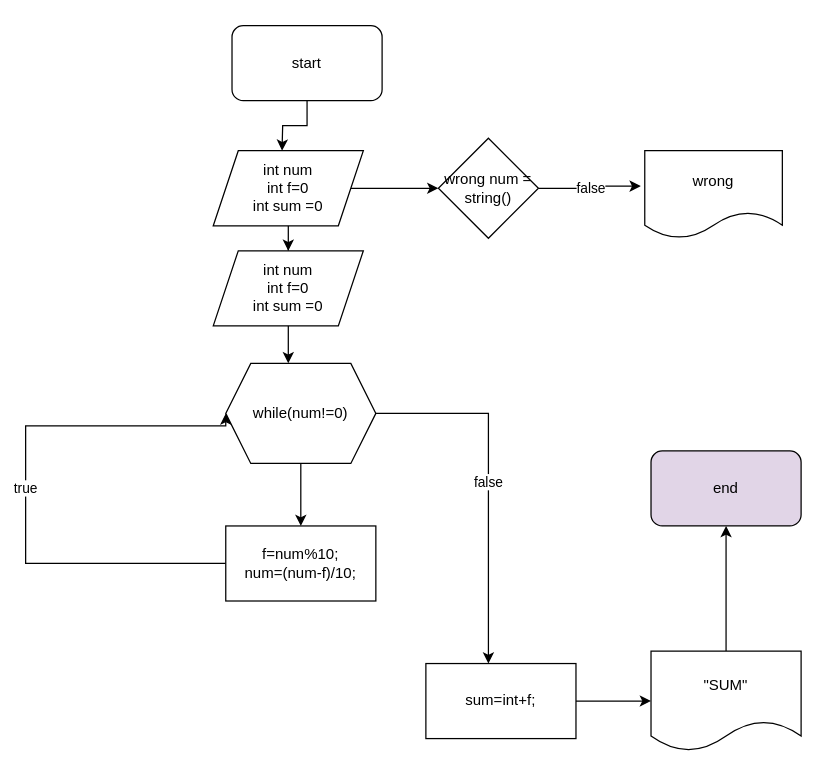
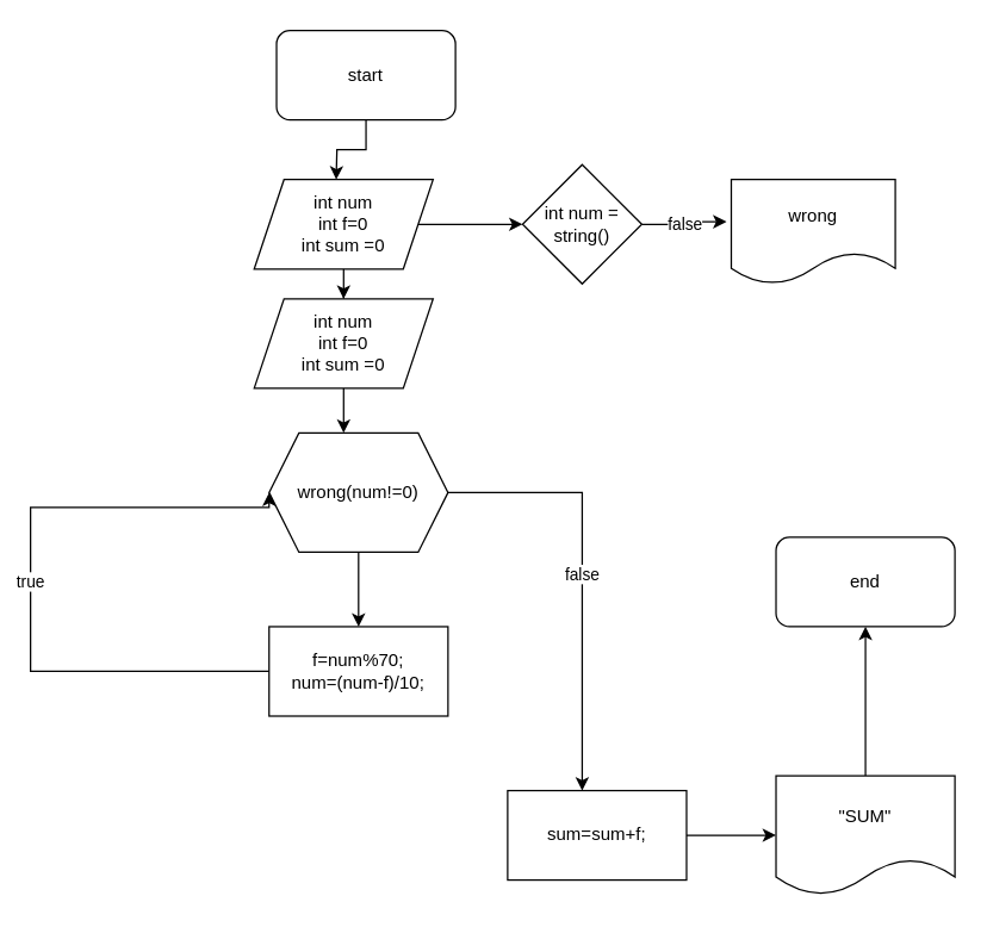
  <mxCell id="0" />
  <mxCell id="1" parent="0" />
  <mxCell id="2" style="edgeStyle=orthogonalEdgeStyle;rounded=0;orthogonalLoop=1;jettySize=auto;html=1;exitX=0.5;exitY=1;exitDx=0;exitDy=0;" edge="1" parent="1" source="3"><mxGeometry relative="1" as="geometry"><mxPoint x="225" y="120" as="targetPoint" /></mxGeometry></mxCell>
  <mxCell id="3" value="start" style="rounded=1;whiteSpace=wrap;html=1;" vertex="1" parent="1"><mxGeometry x="185" y="20" width="120" height="60" as="geometry" /></mxCell>
  <mxCell id="4" style="edgeStyle=orthogonalEdgeStyle;rounded=0;orthogonalLoop=1;jettySize=auto;html=1;" edge="1" parent="1" source="6" target="8"><mxGeometry relative="1" as="geometry" /></mxCell>
  <mxCell id="5" style="edgeStyle=orthogonalEdgeStyle;rounded=0;orthogonalLoop=1;jettySize=auto;html=1;exitX=1;exitY=0.5;exitDx=0;exitDy=0;" edge="1" parent="1" source="6"><mxGeometry relative="1" as="geometry"><mxPoint x="350" y="150" as="targetPoint" /></mxGeometry></mxCell>
  <mxCell id="6" value="int num&lt;br&gt;int f=0&lt;br&gt;int sum =0" style="shape=parallelogram;perimeter=parallelogramPerimeter;whiteSpace=wrap;html=1;fixedSize=1;" vertex="1" parent="1"><mxGeometry x="170" y="120" width="120" height="60" as="geometry" /></mxCell>
  <mxCell id="7" style="edgeStyle=orthogonalEdgeStyle;rounded=0;orthogonalLoop=1;jettySize=auto;html=1;exitX=0.5;exitY=1;exitDx=0;exitDy=0;" edge="1" parent="1" source="8"><mxGeometry relative="1" as="geometry"><mxPoint x="230" y="290" as="targetPoint" /></mxGeometry></mxCell>
  <mxCell id="8" value="int num&lt;br&gt;int f=0&lt;br&gt;int sum =0" style="shape=parallelogram;perimeter=parallelogramPerimeter;whiteSpace=wrap;html=1;fixedSize=1;" vertex="1" parent="1"><mxGeometry x="170" y="200" width="120" height="60" as="geometry" /></mxCell>
  <mxCell id="9" value="false" style="edgeStyle=orthogonalEdgeStyle;rounded=0;orthogonalLoop=1;jettySize=auto;html=1;exitX=1;exitY=0.5;exitDx=0;exitDy=0;entryX=-0.029;entryY=0.404;entryDx=0;entryDy=0;entryPerimeter=0;" edge="1" parent="1" source="10" target="11"><mxGeometry relative="1" as="geometry" /></mxCell>
- <mxCell id="10" value="wrong num = string()" style="rhombus;whiteSpace=wrap;html=1;" vertex="1" parent="1"><mxGeometry x="350" y="110" width="80" height="80" as="geometry" /></mxCell>
- <mxCell id="11" value="wrong" style="shape=document;whiteSpace=wrap;html=1;boundedLbl=1;" vertex="1" parent="1"><mxGeometry x="515" y="120" width="110" height="70" as="geometry" /></mxCell>
+ <mxCell id="10" value="int num = string()" style="rhombus;whiteSpace=wrap;html=1;" vertex="1" parent="1"><mxGeometry x="350" y="110" width="80" height="80" as="geometry" /></mxCell>
+ <mxCell id="11" value="wrong" style="shape=document;whiteSpace=wrap;html=1;boundedLbl=1;" vertex="1" parent="1"><mxGeometry x="490" y="120" width="110" height="70" as="geometry" /></mxCell>
  <mxCell id="12" style="edgeStyle=orthogonalEdgeStyle;rounded=0;orthogonalLoop=1;jettySize=auto;html=1;exitX=0.5;exitY=1;exitDx=0;exitDy=0;" edge="1" parent="1" source="14"><mxGeometry relative="1" as="geometry"><mxPoint x="240" y="420" as="targetPoint" /></mxGeometry></mxCell>
  <mxCell id="13" value="false" style="edgeStyle=orthogonalEdgeStyle;rounded=0;orthogonalLoop=1;jettySize=auto;html=1;exitX=1;exitY=0.5;exitDx=0;exitDy=0;" edge="1" parent="1" source="14"><mxGeometry relative="1" as="geometry"><mxPoint x="390" y="530" as="targetPoint" /><Array as="points"><mxPoint x="390" y="330" /><mxPoint x="390" y="520" /></Array></mxGeometry></mxCell>
- <mxCell id="14" value="while(num!=0)" style="shape=hexagon;perimeter=hexagonPerimeter2;whiteSpace=wrap;html=1;fixedSize=1;" vertex="1" parent="1"><mxGeometry x="180" y="290" width="120" height="80" as="geometry" /></mxCell>
+ <mxCell id="14" value="wrong(num!=0)" style="shape=hexagon;perimeter=hexagonPerimeter2;whiteSpace=wrap;html=1;fixedSize=1;" vertex="1" parent="1"><mxGeometry x="180" y="290" width="120" height="80" as="geometry" /></mxCell>
  <mxCell id="15" value="true" style="edgeStyle=orthogonalEdgeStyle;rounded=0;orthogonalLoop=1;jettySize=auto;html=1;exitX=0;exitY=0.5;exitDx=0;exitDy=0;entryX=0;entryY=0.5;entryDx=0;entryDy=0;" edge="1" parent="1" source="16" target="14"><mxGeometry relative="1" as="geometry"><mxPoint x="70" y="340" as="targetPoint" /><Array as="points"><mxPoint x="20" y="450" /><mxPoint x="20" y="340" /><mxPoint x="180" y="340" /></Array></mxGeometry></mxCell>
- <mxCell id="16" value="f=num%10;&lt;br&gt;num=(num-f)/10;" style="rounded=0;whiteSpace=wrap;html=1;" vertex="1" parent="1"><mxGeometry x="180" y="420" width="120" height="60" as="geometry" /></mxCell>
+ <mxCell id="16" value="f=num%70;&lt;br&gt;num=(num-f)/10;" style="rounded=0;whiteSpace=wrap;html=1;" vertex="1" parent="1"><mxGeometry x="180" y="420" width="120" height="60" as="geometry" /></mxCell>
  <mxCell id="17" style="edgeStyle=orthogonalEdgeStyle;rounded=0;orthogonalLoop=1;jettySize=auto;html=1;exitX=1;exitY=0.5;exitDx=0;exitDy=0;entryX=0;entryY=0.5;entryDx=0;entryDy=0;" edge="1" parent="1" source="18" target="20"><mxGeometry relative="1" as="geometry"><mxPoint x="490" y="560" as="targetPoint" /></mxGeometry></mxCell>
- <mxCell id="18" value="sum=int+f;" style="rounded=0;whiteSpace=wrap;html=1;" vertex="1" parent="1"><mxGeometry x="340" y="530" width="120" height="60" as="geometry" /></mxCell>
+ <mxCell id="18" value="sum=sum+f;" style="rounded=0;whiteSpace=wrap;html=1;" vertex="1" parent="1"><mxGeometry x="340" y="530" width="120" height="60" as="geometry" /></mxCell>
  <mxCell id="19" style="edgeStyle=orthogonalEdgeStyle;rounded=0;orthogonalLoop=1;jettySize=auto;html=1;exitX=0.5;exitY=0;exitDx=0;exitDy=0;" edge="1" parent="1" source="20"><mxGeometry relative="1" as="geometry"><mxPoint x="580" y="420" as="targetPoint" /></mxGeometry></mxCell>
  <mxCell id="20" value="&quot;SUM&quot;" style="shape=document;whiteSpace=wrap;html=1;boundedLbl=1;" vertex="1" parent="1"><mxGeometry x="520" y="520" width="120" height="80" as="geometry" /></mxCell>
- <mxCell id="21" value="end" style="rounded=1;whiteSpace=wrap;html=1;fillColor=#e1d5e7;" vertex="1" parent="1"><mxGeometry x="520" y="360" width="120" height="60" as="geometry" /></mxCell>
+ <mxCell id="21" value="end" style="rounded=1;whiteSpace=wrap;html=1;" vertex="1" parent="1"><mxGeometry x="520" y="360" width="120" height="60" as="geometry" /></mxCell>
